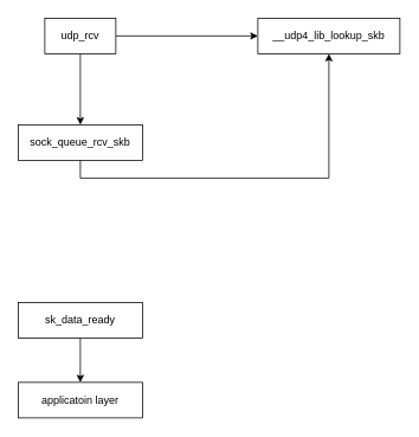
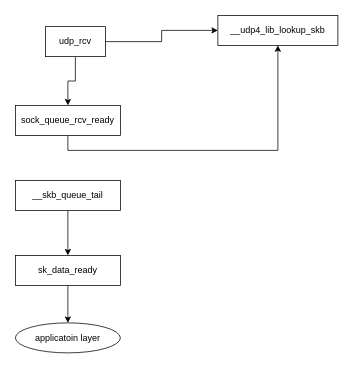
  <mxCell id="0" />
  <mxCell id="1" parent="0" />
  <mxCell id="2" style="edgeStyle=orthogonalEdgeStyle;rounded=0;orthogonalLoop=1;jettySize=auto;html=1;exitX=0.5;exitY=1;exitDx=0;exitDy=0;entryX=0.5;entryY=0;entryDx=0;entryDy=0;" edge="1" parent="1" source="4" target="7"><mxGeometry relative="1" as="geometry" /></mxCell>
  <mxCell id="3" style="edgeStyle=orthogonalEdgeStyle;rounded=0;orthogonalLoop=1;jettySize=auto;html=1;exitX=1;exitY=0.5;exitDx=0;exitDy=0;entryX=0;entryY=0.5;entryDx=0;entryDy=0;" edge="1" parent="1" source="4" target="5"><mxGeometry relative="1" as="geometry" /></mxCell>
- <mxCell id="4" value="udp_rcv" style="rounded=0;whiteSpace=wrap;html=1;" vertex="1" parent="1"><mxGeometry x="50" y="20" width="80" height="40" as="geometry" /></mxCell>
+ <mxCell id="4" value="udp_rcv" style="rounded=0;whiteSpace=wrap;html=1;" vertex="1" parent="1"><mxGeometry x="60" y="35" width="80" height="40" as="geometry" /></mxCell>
  <mxCell id="5" value="__udp4_lib_lookup_skb" style="rounded=0;whiteSpace=wrap;html=1;" vertex="1" parent="1"><mxGeometry x="290" y="20" width="160" height="40" as="geometry" /></mxCell>
  <mxCell id="6" style="edgeStyle=orthogonalEdgeStyle;rounded=0;orthogonalLoop=1;jettySize=auto;html=1;exitX=0.5;exitY=1;exitDx=0;exitDy=0;" edge="1" parent="1" source="7" target="5"><mxGeometry relative="1" as="geometry" /></mxCell>
- <mxCell id="7" value="sock_queue_rcv_skb" style="rounded=0;whiteSpace=wrap;html=1;" vertex="1" parent="1"><mxGeometry x="20" y="140" width="140" height="40" as="geometry" /></mxCell>
+ <mxCell id="7" value="sock_queue_rcv_ready" style="rounded=0;whiteSpace=wrap;html=1;" vertex="1" parent="1"><mxGeometry x="20" y="140" width="140" height="40" as="geometry" /></mxCell>
+ <mxCell id="8" style="edgeStyle=orthogonalEdgeStyle;rounded=0;orthogonalLoop=1;jettySize=auto;html=1;exitX=0.5;exitY=1;exitDx=0;exitDy=0;" edge="1" parent="1" source="9" target="11"><mxGeometry relative="1" as="geometry" /></mxCell>
+ <mxCell id="9" value="__skb_queue_tail" style="rounded=0;whiteSpace=wrap;html=1;" vertex="1" parent="1"><mxGeometry x="20" y="240" width="140" height="40" as="geometry" /></mxCell>
  <mxCell id="10" style="edgeStyle=orthogonalEdgeStyle;rounded=0;orthogonalLoop=1;jettySize=auto;html=1;exitX=0.5;exitY=1;exitDx=0;exitDy=0;" edge="1" parent="1" source="11" target="12"><mxGeometry relative="1" as="geometry" /></mxCell>
  <mxCell id="11" value="sk_data_ready" style="rounded=0;whiteSpace=wrap;html=1;" vertex="1" parent="1"><mxGeometry x="20" y="340" width="140" height="40" as="geometry" /></mxCell>
- <mxCell id="12" value="applicatoin layer" style="rounded=0;whiteSpace=wrap;html=1;" vertex="1" parent="1"><mxGeometry x="20" y="430" width="140" height="40" as="geometry" /></mxCell>
+ <mxCell id="12" value="applicatoin layer" style="ellipse;whiteSpace=wrap;html=1;" vertex="1" parent="1"><mxGeometry x="20" y="430" width="140" height="40" as="geometry" /></mxCell>
